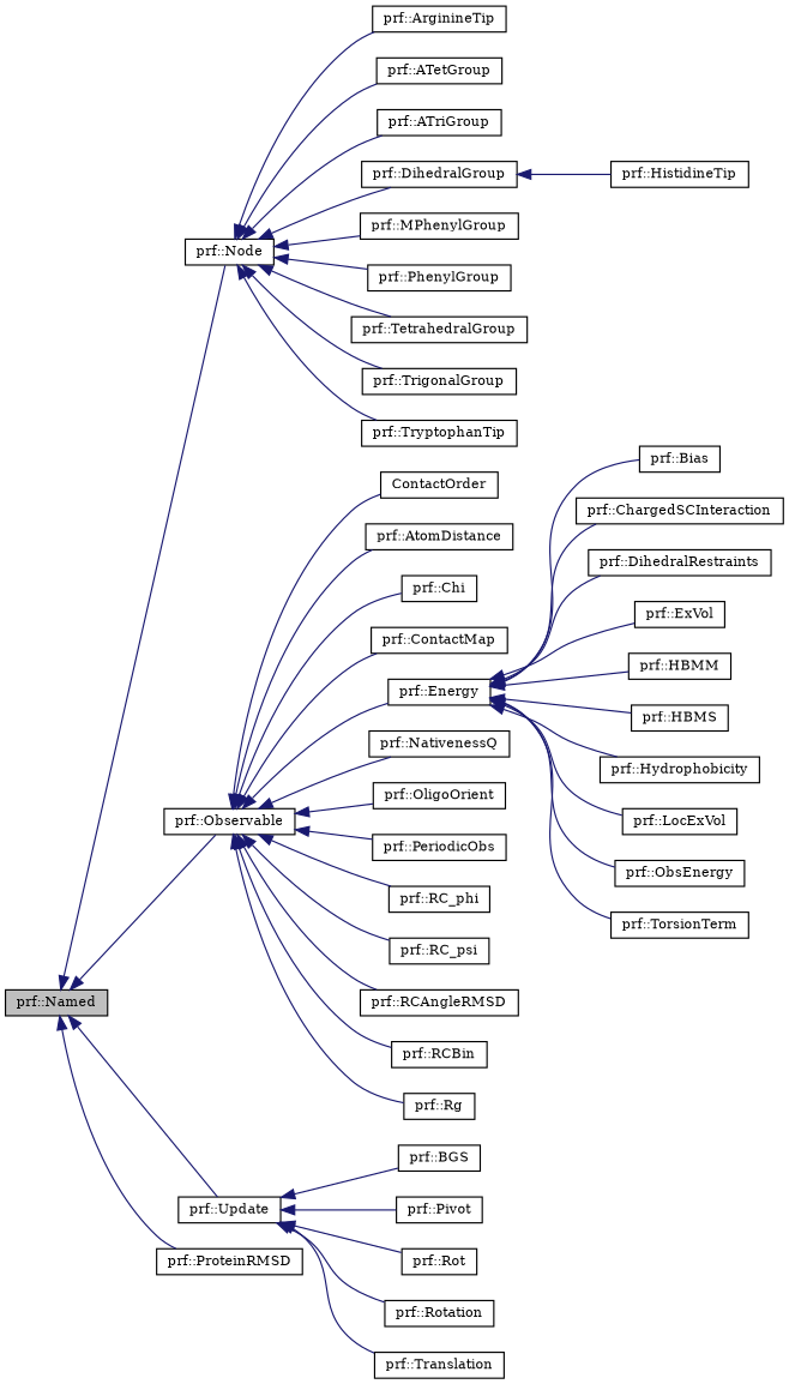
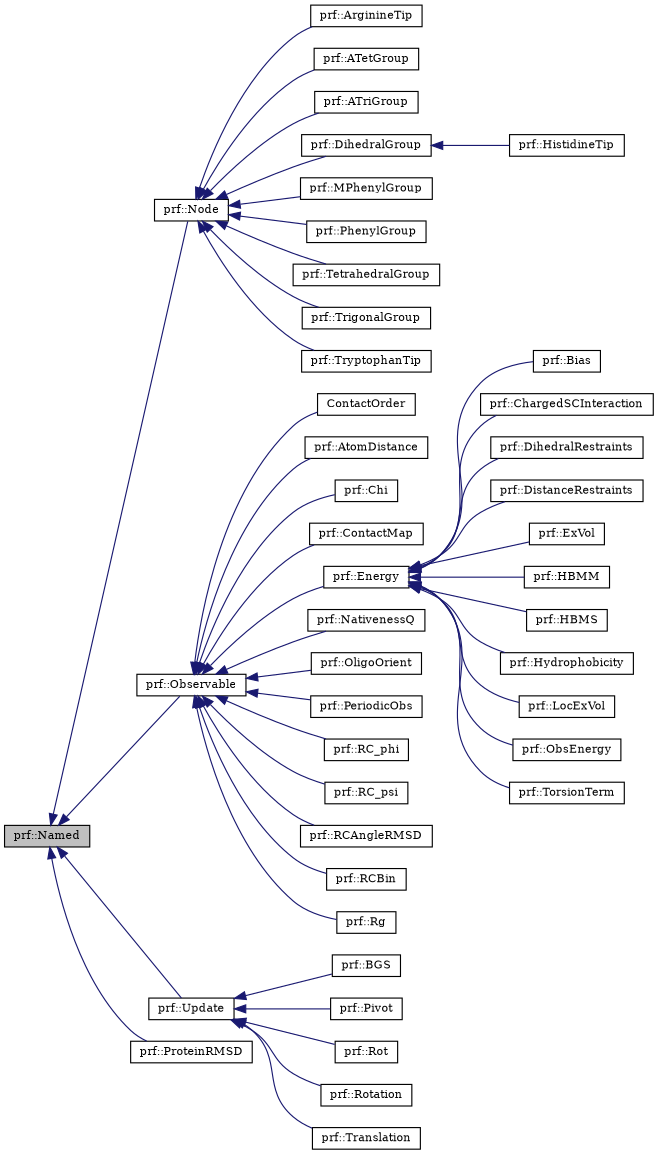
  digraph {
    fontname="DejaVu Serif"
    rankdir=LR
    node [color=black fontname="DejaVu Serif" fontsize=10 shape=record]
    edge [color=midnightblue dir=back fontname="DejaVu Serif" fontsize=10 labelfontname=Helvetica labelfontsize=10 style=solid]
    n1 [fillcolor=grey75 fontcolor=black height=0.2 label="prf::Named" style=filled width=0.4]
    n2 [height=0.2 label="prf::Node" width=0.4]
    n3 [height=0.2 label="prf::Observable" width=0.4]
    n4 [height=0.2 label="prf::Update" width=0.4]
    n5 [height=0.2 label="prf::ProteinRMSD" width=0.4]
    n6 [height=0.2 label="prf::ArginineTip" width=0.4]
    n7 [height=0.2 label="prf::ATetGroup" width=0.4]
    n8 [height=0.2 label="prf::ATriGroup" width=0.4]
    n9 [height=0.2 label="prf::DihedralGroup" width=0.4]
    n10 [height=0.2 label="prf::MPhenylGroup" width=0.4]
    n11 [height=0.2 label="prf::PhenylGroup" width=0.4]
    n12 [height=0.2 label="prf::TetrahedralGroup" width=0.4]
    n13 [height=0.2 label="prf::TrigonalGroup" width=0.4]
    n14 [height=0.2 label="prf::TryptophanTip" width=0.4]
    n15 [height=0.2 label=ContactOrder width=0.4]
    n16 [height=0.2 label="prf::AtomDistance" width=0.4]
    n17 [height=0.2 label="prf::Chi" width=0.4]
    n18 [height=0.2 label="prf::ContactMap" width=0.4]
    n19 [height=0.2 label="prf::Energy" width=0.4]
    n20 [height=0.2 label="prf::NativenessQ" width=0.4]
    n21 [height=0.2 label="prf::OligoOrient" width=0.4]
    n22 [height=0.2 label="prf::PeriodicObs" width=0.4]
    n23 [height=0.2 label="prf::RC_phi" width=0.4]
    n24 [height=0.2 label="prf::RC_psi" width=0.4]
    n25 [height=0.2 label="prf::RCAngleRMSD" width=0.4]
    n26 [height=0.2 label="prf::RCBin" width=0.4]
    n27 [height=0.2 label="prf::Rg" width=0.4]
    n28 [height=0.2 label="prf::BGS" width=0.4]
    n29 [height=0.2 label="prf::Pivot" width=0.4]
    n30 [height=0.2 label="prf::Rot" width=0.4]
    n31 [height=0.2 label="prf::Rotation" width=0.4]
    n32 [height=0.2 label="prf::Translation" width=0.4]
    n33 [height=0.2 label="prf::HistidineTip" width=0.4]
    n34 [height=0.2 label="prf::Bias" width=0.4]
    n35 [height=0.2 label="prf::ChargedSCInteraction" width=0.4]
    n36 [height=0.2 label="prf::DihedralRestraints" width=0.4]
+   n37 [height=0.2 label="prf::DistanceRestraints" width=0.4]
    n38 [height=0.2 label="prf::ExVol" width=0.4]
    n39 [height=0.2 label="prf::HBMM" width=0.4]
    n40 [height=0.2 label="prf::HBMS" width=0.4]
    n41 [height=0.2 label="prf::Hydrophobicity" width=0.4]
    n42 [height=0.2 label="prf::LocExVol" width=0.4]
    n43 [height=0.2 label="prf::ObsEnergy" width=0.4]
    n44 [height=0.2 label="prf::TorsionTerm" width=0.4]
    n1 -> n2
    n1 -> n3
    n1 -> n4
    n1 -> n5
    n2 -> n6
    n2 -> n7
    n2 -> n8
    n2 -> n9
    n2 -> n10
    n2 -> n11
    n2 -> n12
    n2 -> n13
    n2 -> n14
    n3 -> n15
    n3 -> n16
    n3 -> n17
    n3 -> n18
    n3 -> n19
    n3 -> n20
    n3 -> n21
    n3 -> n22
    n3 -> n23
    n3 -> n24
    n3 -> n25
    n3 -> n26
    n3 -> n27
    n4 -> n28
    n4 -> n29
    n4 -> n30
    n4 -> n31
    n4 -> n32
    n9 -> n33
    n19 -> n34
    n19 -> n35
    n19 -> n36
+   n19 -> n37
    n19 -> n38
    n19 -> n39
    n19 -> n40
    n19 -> n41
    n19 -> n42
    n19 -> n43
    n19 -> n44
  }
